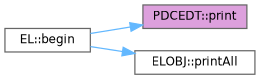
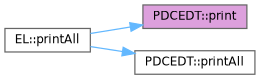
  digraph {
    rankdir=RL
    node [color=grey40 fillcolor=white fontname=Helvetica fontsize=10 shape=box style=filled]
    edge [color=steelblue1 dir=back fontname=Helvetica fontsize=10 labelfontname=Helvetica labelfontsize=10 style=solid]
    n1 [color=gray40 fillcolor=plum fontcolor=black height=0.2 label="PDCEDT::print" width=0.4]
-   n2 [height=0.2 label="EL::begin" width=0.4]
-   n3 [height=0.2 label="ELOBJ::printAll" width=0.4]
+   n2 [height=0.2 label="EL::printAll" width=0.4]
+   n3 [height=0.2 label="PDCEDT::printAll" width=0.4]
    n1 -> n2
    n3 -> n2
  }
